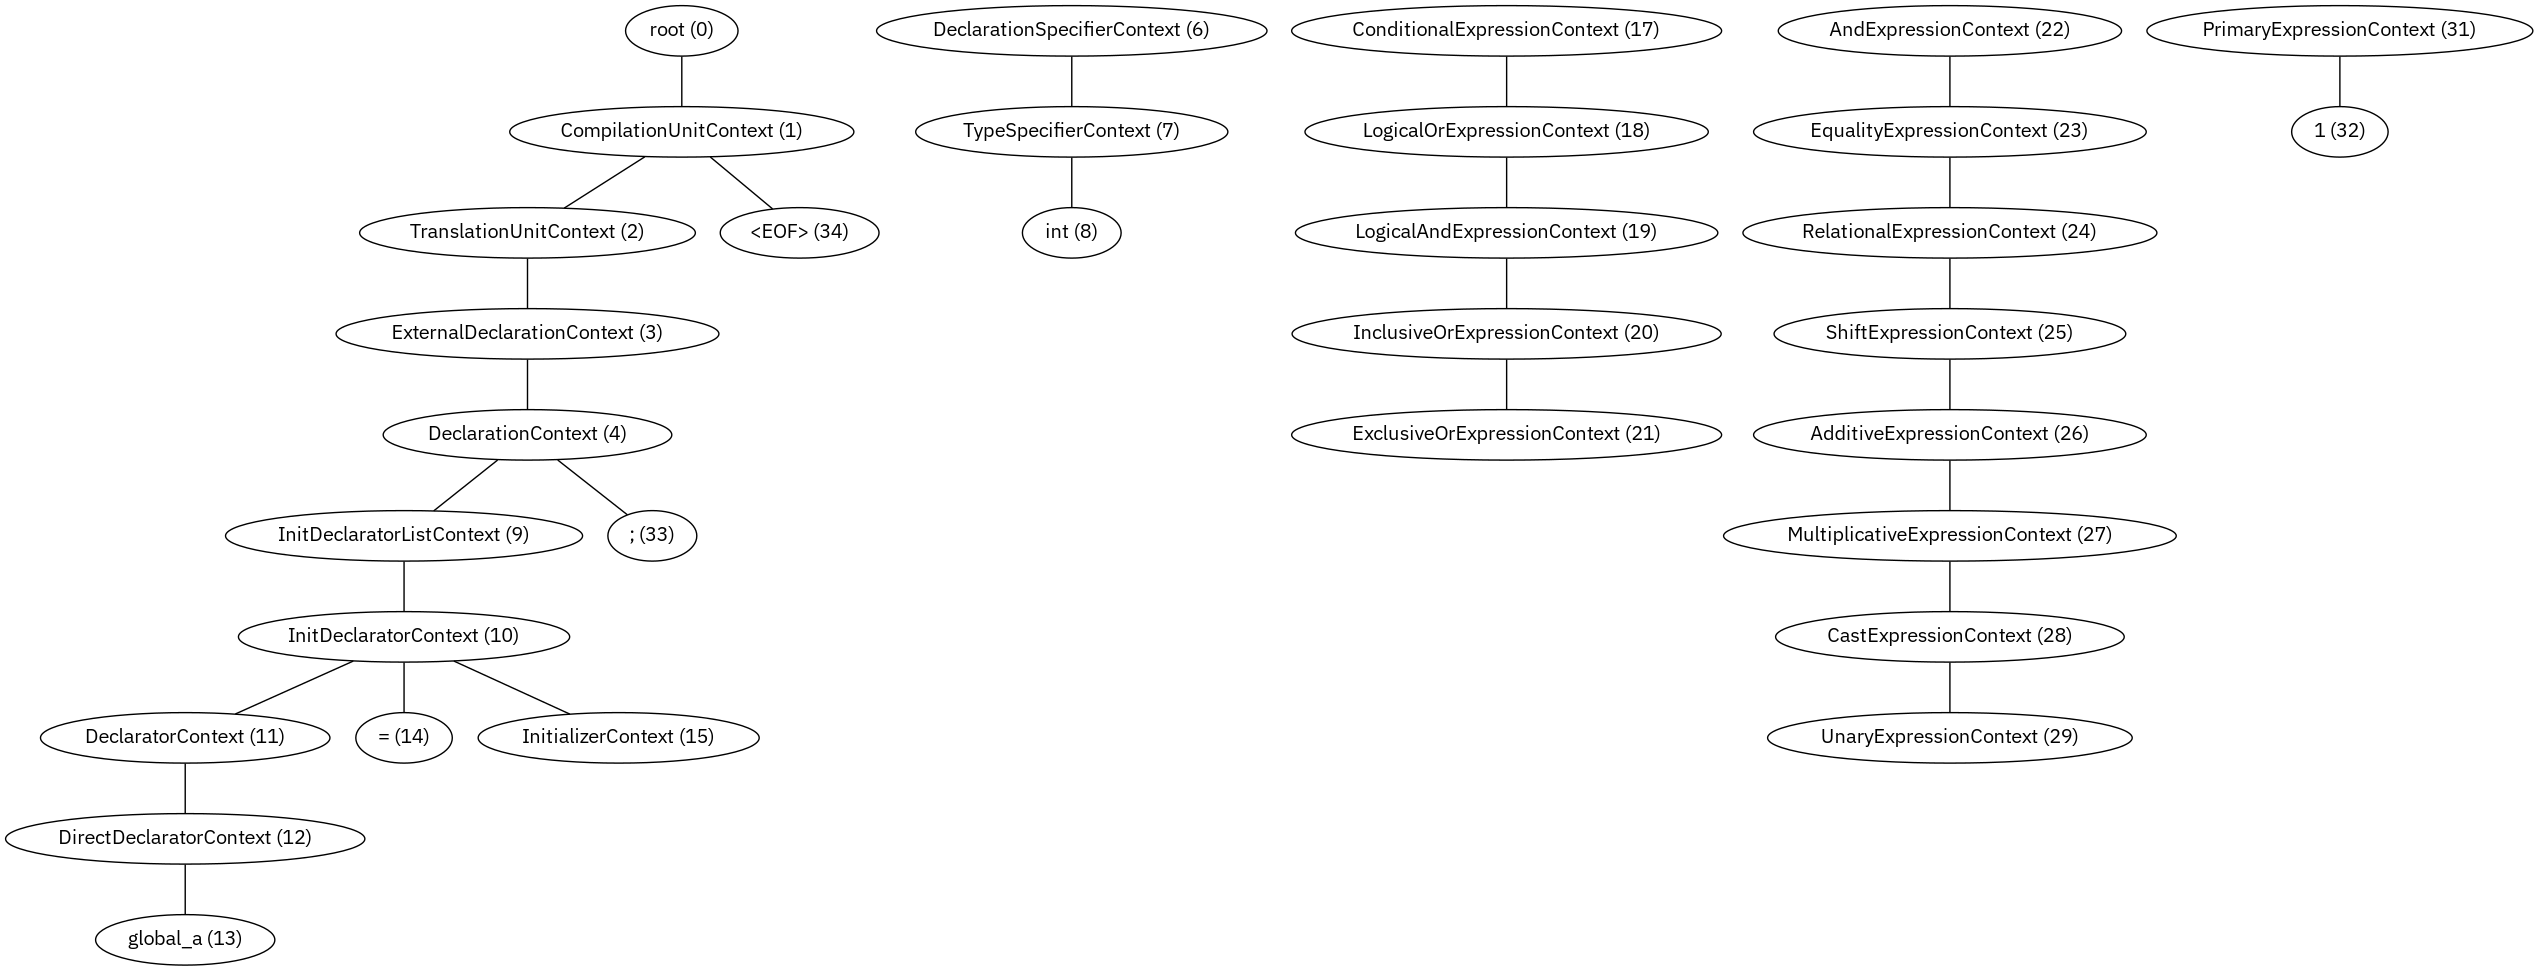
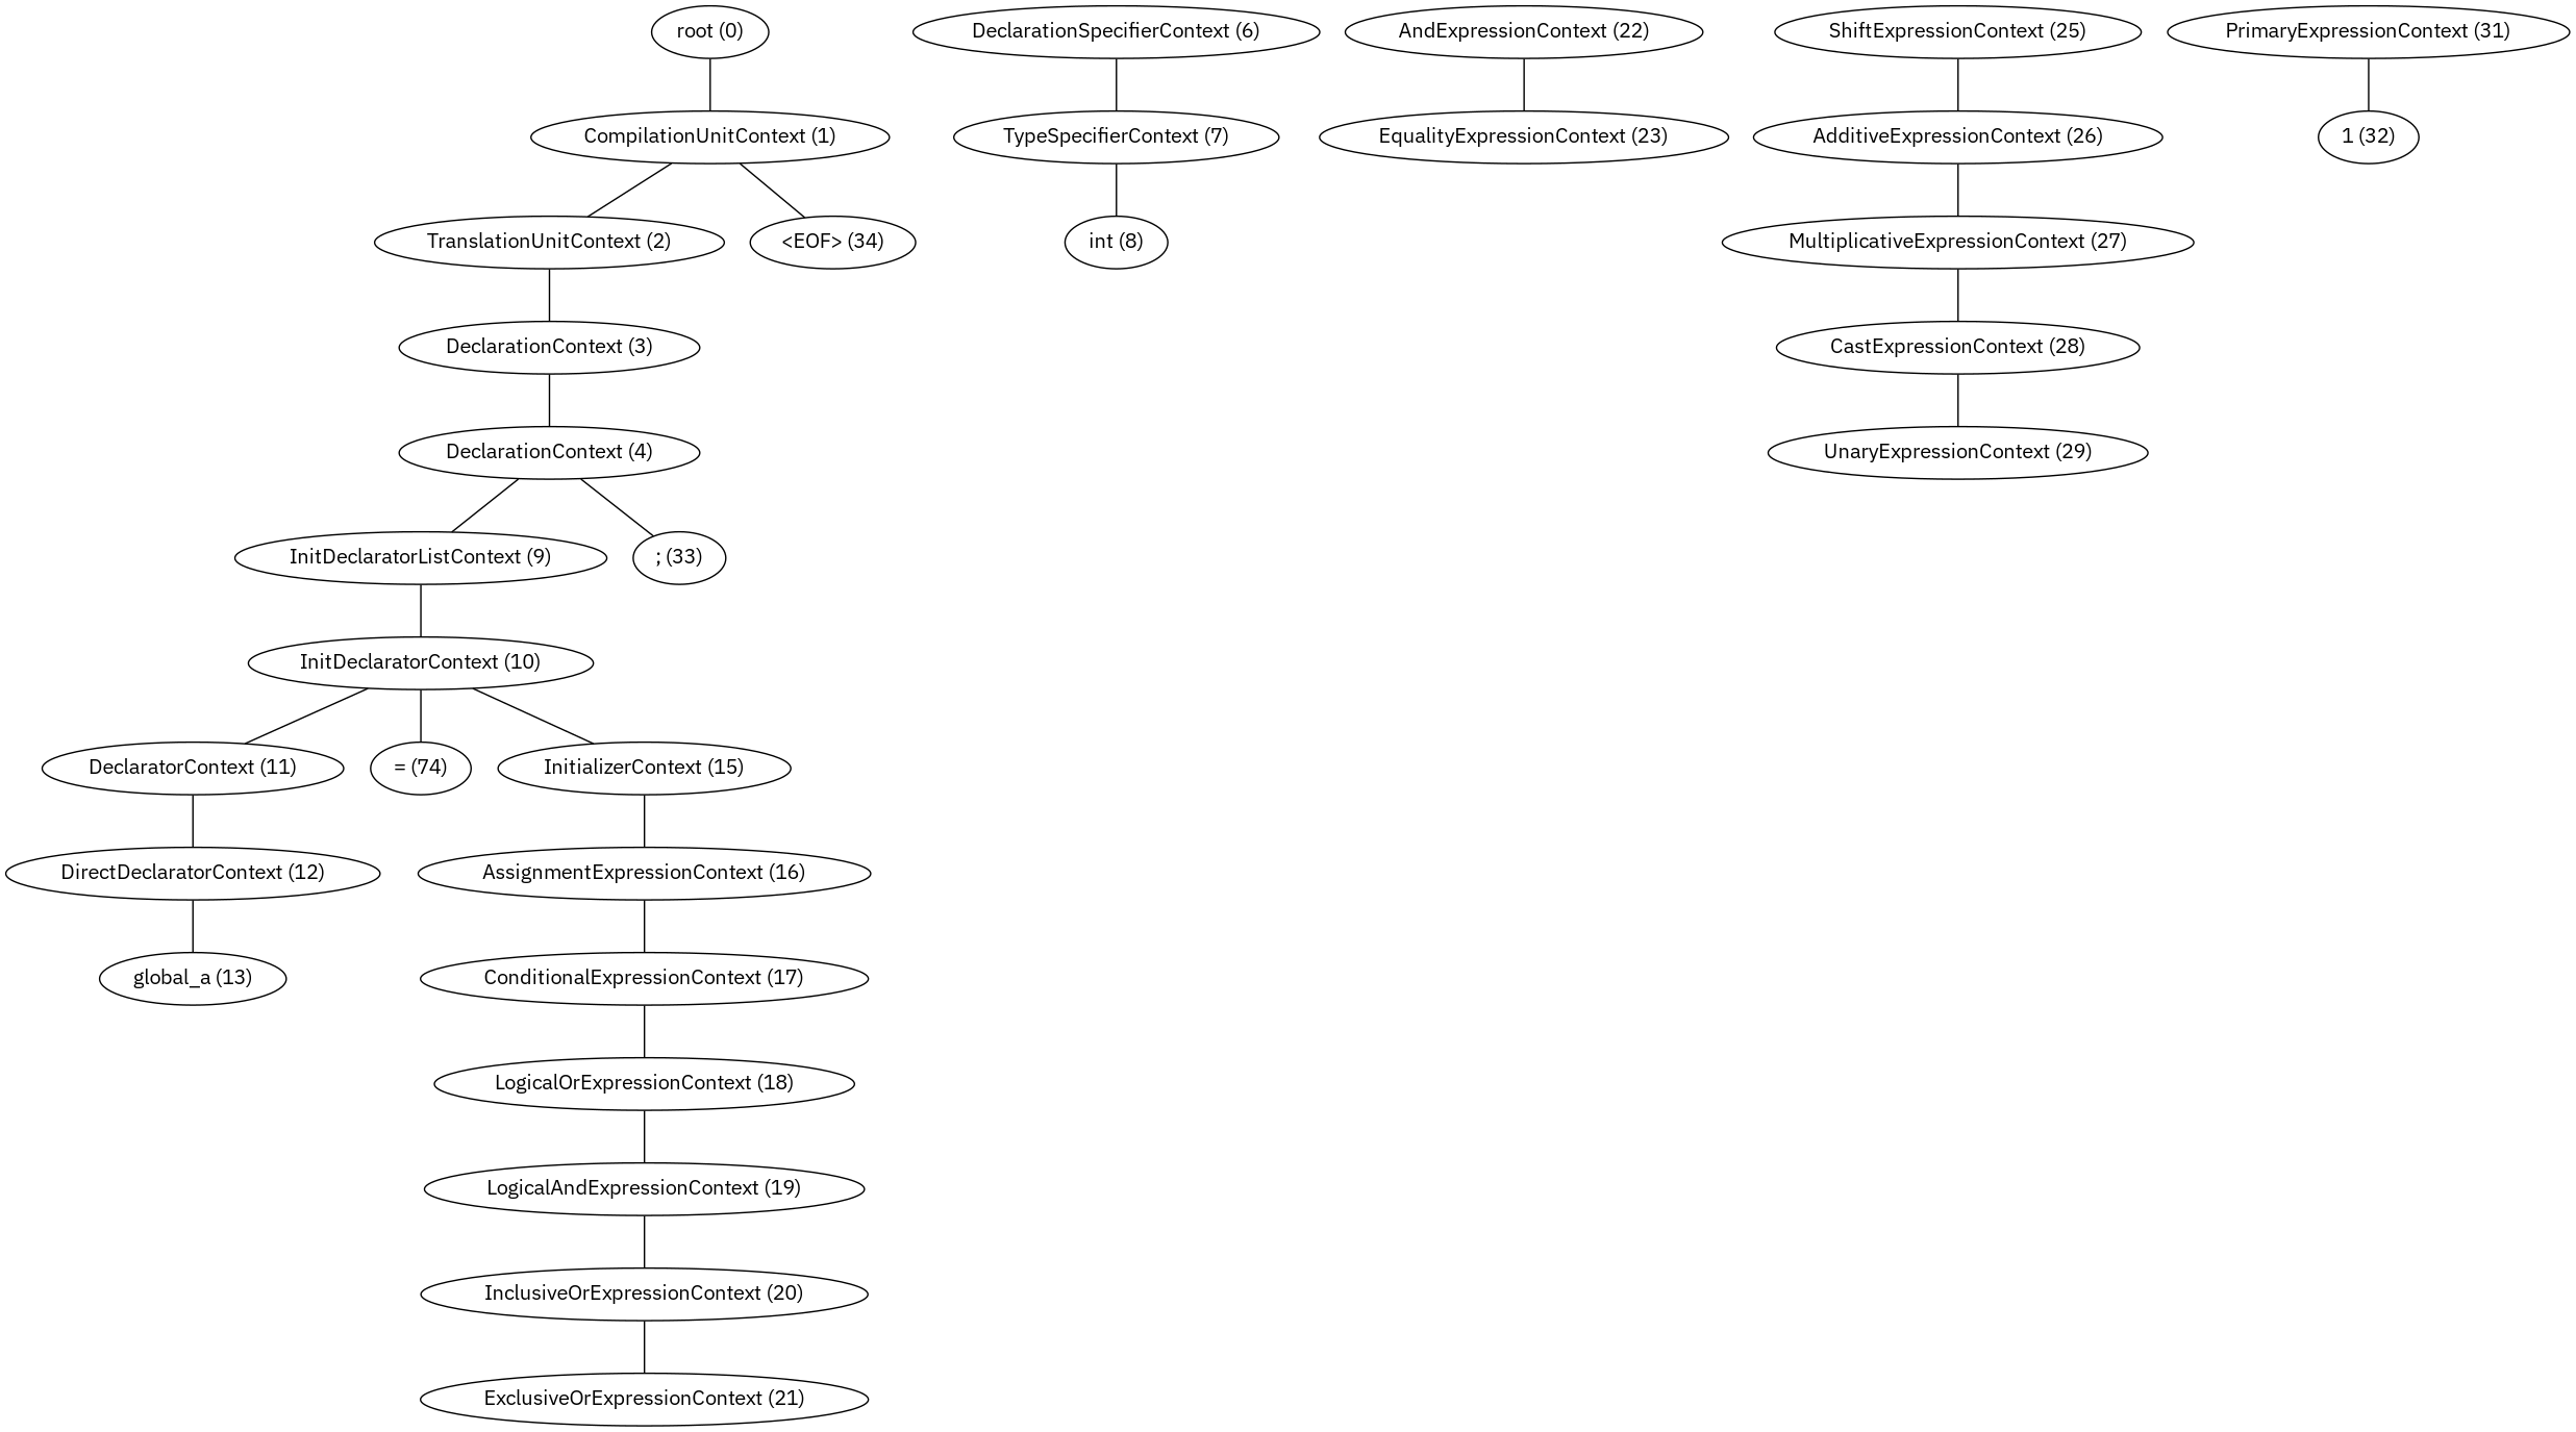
  graph {
    fontname="IBM Plex Sans"
    node [fontname="IBM Plex Sans"]
    edge [fontname="IBM Plex Sans"]
    n1 [label="root (0)"]
    n2 [label="CompilationUnitContext (1)"]
    n3 [label="TranslationUnitContext (2)"]
    n4 [label="<EOF> (34)"]
-   n5 [label="ExternalDeclarationContext (3)"]
+   n5 [label="DeclarationContext (3)"]
    n6 [label="DeclarationContext (4)"]
    n7 [label="InitDeclaratorListContext (9)"]
    n8 [label="; (33)"]
    n9 [label="InitDeclaratorContext (10)"]
    n10 [label="DeclarationSpecifierContext (6)"]
    n11 [label="TypeSpecifierContext (7)"]
    n12 [label="DeclaratorContext (11)"]
-   n13 [label="= (14)"]
+   n13 [label="= (74)"]
    n14 [label="InitializerContext (15)"]
    n15 [label="int (8)"]
    n16 [label="DirectDeclaratorContext (12)"]
+   n17 [label="AssignmentExpressionContext (16)"]
    n18 [label="global_a (13)"]
    n19 [label="ConditionalExpressionContext (17)"]
    n20 [label="LogicalOrExpressionContext (18)"]
    n21 [label="LogicalAndExpressionContext (19)"]
    n22 [label="InclusiveOrExpressionContext (20)"]
    n23 [label="ExclusiveOrExpressionContext (21)"]
    n24 [label="AndExpressionContext (22)"]
    n25 [label="EqualityExpressionContext (23)"]
-   n26 [label="RelationalExpressionContext (24)"]
    n27 [label="ShiftExpressionContext (25)"]
    n28 [label="AdditiveExpressionContext (26)"]
    n29 [label="MultiplicativeExpressionContext (27)"]
    n30 [label="CastExpressionContext (28)"]
    n31 [label="UnaryExpressionContext (29)"]
    n32 [label="PrimaryExpressionContext (31)"]
    n33 [label="1 (32)"]
    n1 -- n2
    n2 -- n3
    n2 -- n4
    n3 -- n5
    n5 -- n6
    n6 -- n7
    n6 -- n8
    n7 -- n9
    n9 -- n12
    n9 -- n13
    n9 -- n14
    n10 -- n11
    n11 -- n15
    n12 -- n16
+   n14 -- n17
    n16 -- n18
+   n17 -- n19
    n19 -- n20
    n20 -- n21
    n21 -- n22
    n22 -- n23
    n24 -- n25
-   n25 -- n26
-   n26 -- n27
    n27 -- n28
    n28 -- n29
    n29 -- n30
    n30 -- n31
    n32 -- n33
  }
